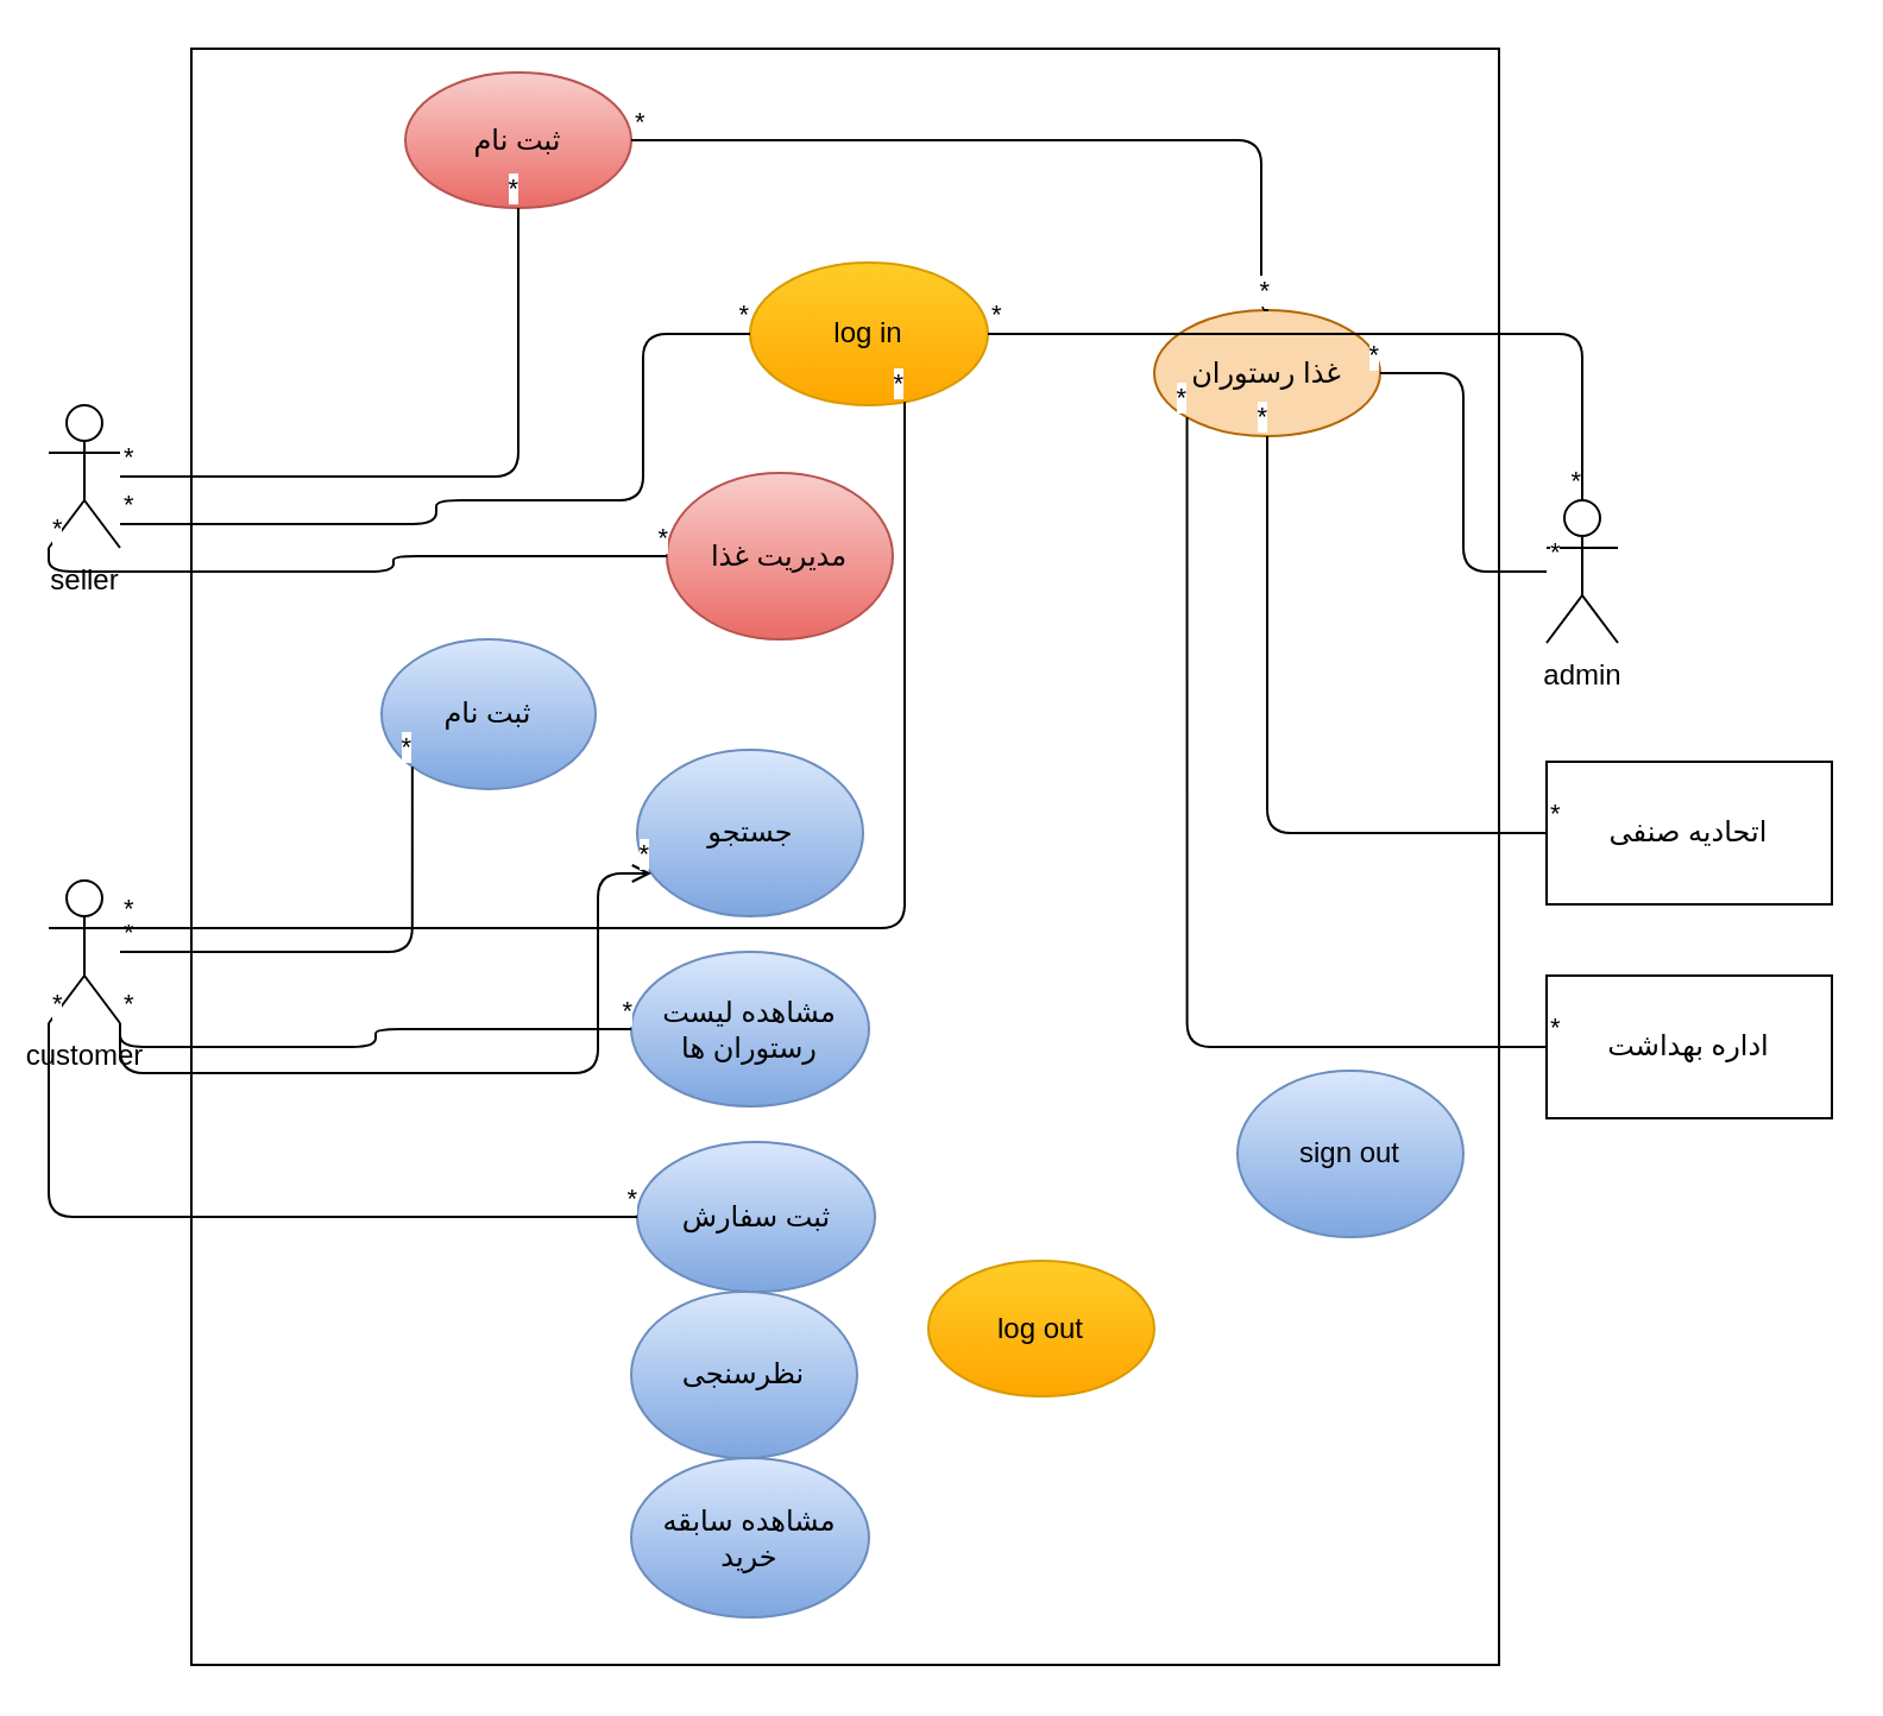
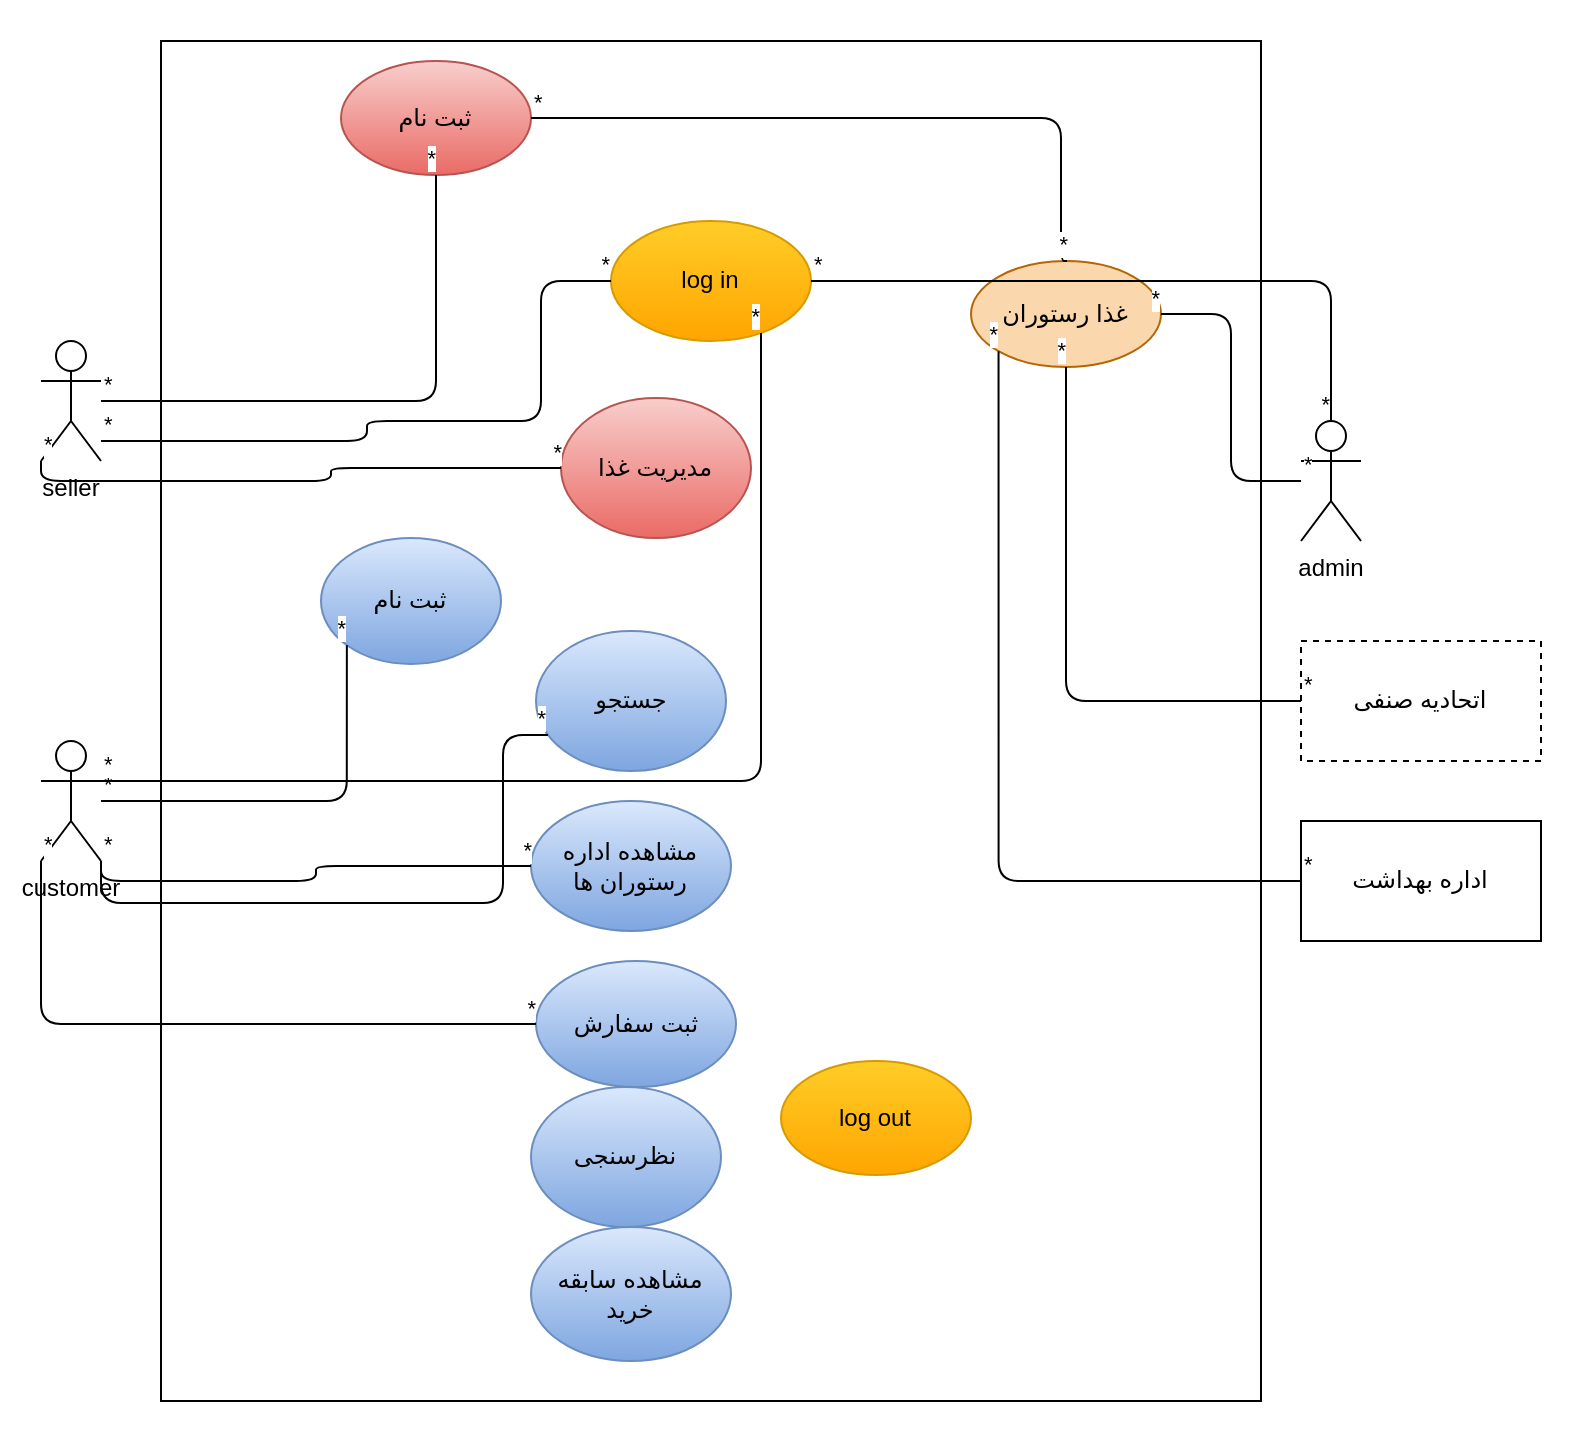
  <mxCell id="0" />
  <mxCell id="1" parent="0" />
  <mxCell id="2" value="" style="rounded=0;whiteSpace=wrap;html=1;" parent="1" vertex="1"><mxGeometry x="80" y="20" width="550" height="680" as="geometry" /></mxCell>
  <mxCell id="3" value="customer" style="shape=umlActor;verticalLabelPosition=bottom;verticalAlign=top;html=1;outlineConnect=0;" parent="1" vertex="1"><mxGeometry x="20" y="370" width="30" height="60" as="geometry" /></mxCell>
  <mxCell id="4" value="ثبت نام" style="ellipse;whiteSpace=wrap;html=1;fillColor=#dae8fc;strokeColor=#6c8ebf;gradientColor=#7ea6e0;" parent="1" vertex="1"><mxGeometry x="160" y="268.5" width="90" height="63" as="geometry" /></mxCell>
  <mxCell id="5" value="seller" style="shape=umlActor;verticalLabelPosition=bottom;verticalAlign=top;html=1;outlineConnect=0;" parent="1" vertex="1"><mxGeometry x="20" y="170" width="30" height="60" as="geometry" /></mxCell>
  <mxCell id="6" value="admin" style="shape=umlActor;verticalLabelPosition=bottom;verticalAlign=top;html=1;outlineConnect=0;" parent="1" vertex="1"><mxGeometry x="650" y="210" width="30" height="60" as="geometry" /></mxCell>
- <mxCell id="7" value="log in" style="ellipse;whiteSpace=wrap;html=1;fillColor=#ffcd28;strokeColor=#d79b00;gradientColor=#ffa500;" parent="1" vertex="1"><mxGeometry x="315" y="110" width="100" height="60" as="geometry" /></mxCell>
+ <mxCell id="7" value="log in" style="ellipse;whiteSpace=wrap;html=1;fillColor=#ffcd28;strokeColor=#d79b00;gradientColor=#ffa500;" parent="1" vertex="1"><mxGeometry x="305" y="110" width="100" height="60" as="geometry" /></mxCell>
  <mxCell id="8" value="مشاهده سابقه خرید" style="ellipse;whiteSpace=wrap;html=1;fillColor=#dae8fc;strokeColor=#6c8ebf;gradientColor=#7ea6e0;" parent="1" vertex="1"><mxGeometry x="265" y="613" width="100" height="67" as="geometry" /></mxCell>
- <mxCell id="9" value="اتحادیه صنفی" style="rounded=0;whiteSpace=wrap;html=1;" parent="1" vertex="1"><mxGeometry x="650" y="320" width="120" height="60" as="geometry" /></mxCell>
+ <mxCell id="9" value="اتحادیه صنفی" style="rounded=0;whiteSpace=wrap;html=1;dashed=1;" parent="1" vertex="1"><mxGeometry x="650" y="320" width="120" height="60" as="geometry" /></mxCell>
  <mxCell id="10" value="اداره بهداشت" style="rounded=0;whiteSpace=wrap;html=1;" parent="1" vertex="1"><mxGeometry x="650" y="410" width="120" height="60" as="geometry" /></mxCell>
- <mxCell id="11" value="مشاهده لیست رستوران ها" style="ellipse;whiteSpace=wrap;html=1;fillColor=#dae8fc;strokeColor=#6c8ebf;gradientColor=#7ea6e0;" parent="1" vertex="1"><mxGeometry x="265" y="400" width="100" height="65" as="geometry" /></mxCell>
+ <mxCell id="11" value="مشاهده اداره رستوران ها" style="ellipse;whiteSpace=wrap;html=1;fillColor=#dae8fc;strokeColor=#6c8ebf;gradientColor=#7ea6e0;" parent="1" vertex="1"><mxGeometry x="265" y="400" width="100" height="65" as="geometry" /></mxCell>
  <mxCell id="12" style="edgeStyle=orthogonalEdgeStyle;rounded=0;orthogonalLoop=1;jettySize=auto;html=1;exitX=0.5;exitY=1;exitDx=0;exitDy=0;" parent="1" source="11" target="11" edge="1"><mxGeometry relative="1" as="geometry" /></mxCell>
  <mxCell id="13" value="ثبت سفارش" style="ellipse;whiteSpace=wrap;html=1;fillColor=#dae8fc;strokeColor=#6c8ebf;gradientColor=#7ea6e0;" parent="1" vertex="1"><mxGeometry x="267.5" y="480" width="100" height="63" as="geometry" /></mxCell>
  <mxCell id="14" value="نظرسنجی" style="ellipse;whiteSpace=wrap;html=1;fillColor=#dae8fc;strokeColor=#6c8ebf;gradientColor=#7ea6e0;" parent="1" vertex="1"><mxGeometry x="265" y="543" width="95" height="70" as="geometry" /></mxCell>
- <mxCell id="15" value="sign out" style="ellipse;whiteSpace=wrap;html=1;fillColor=#dae8fc;strokeColor=#6c8ebf;gradientColor=#7ea6e0;" parent="1" vertex="1"><mxGeometry x="520" y="450" width="95" height="70" as="geometry" /></mxCell>
  <mxCell id="16" value="جستجو" style="ellipse;whiteSpace=wrap;html=1;fillColor=#dae8fc;strokeColor=#6c8ebf;gradientColor=#7ea6e0;" parent="1" vertex="1"><mxGeometry x="267.5" y="315" width="95" height="70" as="geometry" /></mxCell>
  <mxCell id="17" value="مدیریت غذا" style="ellipse;whiteSpace=wrap;html=1;fillColor=#f8cecc;strokeColor=#b85450;gradientColor=#ea6b66;" parent="1" vertex="1"><mxGeometry x="280" y="198.5" width="95" height="70" as="geometry" /></mxCell>
  <mxCell id="18" value="ثبت نام" style="ellipse;whiteSpace=wrap;html=1;fillColor=#f8cecc;strokeColor=#b85450;gradientColor=#ea6b66;" parent="1" vertex="1"><mxGeometry x="170" y="30" width="95" height="57" as="geometry" /></mxCell>
  <mxCell id="19" value="غذا رستوران" style="ellipse;whiteSpace=wrap;html=1;fillColor=#fad7ac;strokeColor=#b46504;" parent="1" vertex="1"><mxGeometry x="485" y="130" width="95" height="53" as="geometry" /></mxCell>
  <mxCell id="20" value="log out" style="ellipse;whiteSpace=wrap;html=1;fillColor=#ffcd28;strokeColor=#d79b00;gradientColor=#ffa500;" parent="1" vertex="1"><mxGeometry x="390" y="530" width="95" height="57" as="geometry" /></mxCell>
  <mxCell id="21" value="" style="endArrow=none;html=1;edgeStyle=orthogonalEdgeStyle;" parent="1" source="5" target="18" edge="1"><mxGeometry relative="1" as="geometry"><mxPoint x="50" y="210" as="sourcePoint" /><mxPoint x="210" y="210" as="targetPoint" /></mxGeometry></mxCell>
  <mxCell id="22" value="*" style="edgeLabel;resizable=0;html=1;align=left;verticalAlign=bottom;" parent="21" connectable="0" vertex="1"><mxGeometry x="-1" relative="1" as="geometry" /></mxCell>
  <mxCell id="23" value="*" style="edgeLabel;resizable=0;html=1;align=right;verticalAlign=bottom;" parent="21" connectable="0" vertex="1"><mxGeometry x="1" relative="1" as="geometry" /></mxCell>
  <mxCell id="24" value="" style="endArrow=none;html=1;edgeStyle=orthogonalEdgeStyle;entryX=0;entryY=1;entryDx=0;entryDy=0;" parent="1" source="3" target="4" edge="1"><mxGeometry relative="1" as="geometry"><mxPoint x="50" y="410" as="sourcePoint" /><mxPoint x="210" y="410" as="targetPoint" /></mxGeometry></mxCell>
  <mxCell id="25" value="*" style="edgeLabel;resizable=0;html=1;align=left;verticalAlign=bottom;" parent="24" connectable="0" vertex="1"><mxGeometry x="-1" relative="1" as="geometry" /></mxCell>
  <mxCell id="26" value="*" style="edgeLabel;resizable=0;html=1;align=right;verticalAlign=bottom;" parent="24" connectable="0" vertex="1"><mxGeometry x="1" relative="1" as="geometry" /></mxCell>
  <mxCell id="27" value="" style="endArrow=none;html=1;edgeStyle=orthogonalEdgeStyle;" parent="1" source="18" edge="1"><mxGeometry relative="1" as="geometry"><mxPoint x="310" y="183" as="sourcePoint" /><mxPoint x="533" y="130" as="targetPoint" /><Array as="points"><mxPoint x="530" y="59" /><mxPoint x="530" y="130" /><mxPoint x="533" y="130" /></Array></mxGeometry></mxCell>
  <mxCell id="28" value="*" style="edgeLabel;resizable=0;html=1;align=left;verticalAlign=bottom;" parent="27" connectable="0" vertex="1"><mxGeometry x="-1" relative="1" as="geometry" /></mxCell>
  <mxCell id="29" value="*" style="edgeLabel;resizable=0;html=1;align=right;verticalAlign=bottom;" parent="27" connectable="0" vertex="1"><mxGeometry x="1" relative="1" as="geometry" /></mxCell>
  <mxCell id="30" value="" style="endArrow=none;html=1;edgeStyle=orthogonalEdgeStyle;entryX=1;entryY=0.5;entryDx=0;entryDy=0;" parent="1" source="6" target="19" edge="1"><mxGeometry relative="1" as="geometry"><mxPoint x="427.5" y="231.5" as="sourcePoint" /><mxPoint x="580" y="210" as="targetPoint" /></mxGeometry></mxCell>
  <mxCell id="31" value="*" style="edgeLabel;resizable=0;html=1;align=left;verticalAlign=bottom;" parent="30" connectable="0" vertex="1"><mxGeometry x="-1" relative="1" as="geometry" /></mxCell>
  <mxCell id="32" value="*" style="edgeLabel;resizable=0;html=1;align=right;verticalAlign=bottom;" parent="30" connectable="0" vertex="1"><mxGeometry x="1" relative="1" as="geometry" /></mxCell>
  <mxCell id="33" value="" style="endArrow=none;html=1;edgeStyle=orthogonalEdgeStyle;entryX=0.5;entryY=1;entryDx=0;entryDy=0;" parent="1" source="9" target="19" edge="1"><mxGeometry relative="1" as="geometry"><mxPoint x="415" y="251.5" as="sourcePoint" /><mxPoint x="567.5" y="230" as="targetPoint" /></mxGeometry></mxCell>
  <mxCell id="34" value="*" style="edgeLabel;resizable=0;html=1;align=left;verticalAlign=bottom;" parent="33" connectable="0" vertex="1"><mxGeometry x="-1" relative="1" as="geometry" /></mxCell>
  <mxCell id="35" value="*" style="edgeLabel;resizable=0;html=1;align=right;verticalAlign=bottom;" parent="33" connectable="0" vertex="1"><mxGeometry x="1" relative="1" as="geometry" /></mxCell>
  <mxCell id="36" value="" style="endArrow=none;html=1;edgeStyle=orthogonalEdgeStyle;entryX=0;entryY=1;entryDx=0;entryDy=0;exitX=0;exitY=0.5;exitDx=0;exitDy=0;" parent="1" source="10" target="19" edge="1"><mxGeometry relative="1" as="geometry"><mxPoint x="370" y="231.5" as="sourcePoint" /><mxPoint x="522.5" y="210" as="targetPoint" /></mxGeometry></mxCell>
  <mxCell id="37" value="*" style="edgeLabel;resizable=0;html=1;align=left;verticalAlign=bottom;" parent="36" connectable="0" vertex="1"><mxGeometry x="-1" relative="1" as="geometry" /></mxCell>
  <mxCell id="38" value="*" style="edgeLabel;resizable=0;html=1;align=right;verticalAlign=bottom;" parent="36" connectable="0" vertex="1"><mxGeometry x="1" relative="1" as="geometry" /></mxCell>
  <mxCell id="39" value="" style="endArrow=none;html=1;edgeStyle=orthogonalEdgeStyle;" parent="1" source="7" target="6" edge="1"><mxGeometry relative="1" as="geometry"><mxPoint x="440" y="280.75" as="sourcePoint" /><mxPoint x="592.5" y="259.25" as="targetPoint" /></mxGeometry></mxCell>
  <mxCell id="40" value="*" style="edgeLabel;resizable=0;html=1;align=left;verticalAlign=bottom;" parent="39" connectable="0" vertex="1"><mxGeometry x="-1" relative="1" as="geometry" /></mxCell>
  <mxCell id="41" value="*" style="edgeLabel;resizable=0;html=1;align=right;verticalAlign=bottom;" parent="39" connectable="0" vertex="1"><mxGeometry x="1" relative="1" as="geometry" /></mxCell>
  <mxCell id="42" value="" style="endArrow=none;html=1;edgeStyle=orthogonalEdgeStyle;entryX=0;entryY=0.5;entryDx=0;entryDy=0;" parent="1" source="5" target="7" edge="1"><mxGeometry relative="1" as="geometry"><mxPoint x="92.5" y="130" as="sourcePoint" /><mxPoint x="245" y="108.5" as="targetPoint" /><Array as="points"><mxPoint x="183" y="220" /><mxPoint x="183" y="210" /><mxPoint x="270" y="210" /><mxPoint x="270" y="140" /></Array></mxGeometry></mxCell>
  <mxCell id="43" value="*" style="edgeLabel;resizable=0;html=1;align=left;verticalAlign=bottom;" parent="42" connectable="0" vertex="1"><mxGeometry x="-1" relative="1" as="geometry" /></mxCell>
  <mxCell id="44" value="*" style="edgeLabel;resizable=0;html=1;align=right;verticalAlign=bottom;" parent="42" connectable="0" vertex="1"><mxGeometry x="1" relative="1" as="geometry" /></mxCell>
  <mxCell id="45" value="" style="endArrow=none;html=1;edgeStyle=orthogonalEdgeStyle;" parent="1" source="3" target="7" edge="1"><mxGeometry relative="1" as="geometry"><mxPoint x="240" y="251.5" as="sourcePoint" /><mxPoint x="392.5" y="230" as="targetPoint" /><Array as="points"><mxPoint x="380" y="390" /></Array></mxGeometry></mxCell>
  <mxCell id="46" value="*" style="edgeLabel;resizable=0;html=1;align=left;verticalAlign=bottom;" parent="45" connectable="0" vertex="1"><mxGeometry x="-1" relative="1" as="geometry" /></mxCell>
  <mxCell id="47" value="*" style="edgeLabel;resizable=0;html=1;align=right;verticalAlign=bottom;" parent="45" connectable="0" vertex="1"><mxGeometry x="1" relative="1" as="geometry" /></mxCell>
- <mxCell id="48" value="" style="endArrow=open;html=1;edgeStyle=orthogonalEdgeStyle;exitX=1;exitY=1;exitDx=0;exitDy=0;exitPerimeter=0;" parent="1" source="3" target="16" edge="1"><mxGeometry relative="1" as="geometry"><mxPoint x="97.5" y="450.75" as="sourcePoint" /><mxPoint x="250" y="429.25" as="targetPoint" /><Array as="points"><mxPoint x="50" y="451" /><mxPoint x="251" y="451" /><mxPoint x="251" y="367" /></Array></mxGeometry></mxCell>
+ <mxCell id="48" value="" style="endArrow=none;html=1;edgeStyle=orthogonalEdgeStyle;exitX=1;exitY=1;exitDx=0;exitDy=0;exitPerimeter=0;" parent="1" source="3" target="16" edge="1"><mxGeometry relative="1" as="geometry"><mxPoint x="97.5" y="450.75" as="sourcePoint" /><mxPoint x="250" y="429.25" as="targetPoint" /><Array as="points"><mxPoint x="50" y="451" /><mxPoint x="251" y="451" /><mxPoint x="251" y="367" /></Array></mxGeometry></mxCell>
  <mxCell id="49" value="*" style="edgeLabel;resizable=0;html=1;align=left;verticalAlign=bottom;" parent="48" connectable="0" vertex="1"><mxGeometry x="-1" relative="1" as="geometry" /></mxCell>
  <mxCell id="50" value="*" style="edgeLabel;resizable=0;html=1;align=right;verticalAlign=bottom;" parent="48" connectable="0" vertex="1"><mxGeometry x="1" relative="1" as="geometry" /></mxCell>
  <mxCell id="51" value="" style="endArrow=none;html=1;edgeStyle=orthogonalEdgeStyle;entryX=0;entryY=0.5;entryDx=0;entryDy=0;exitX=1;exitY=1;exitDx=0;exitDy=0;exitPerimeter=0;" parent="1" source="3" target="11" edge="1"><mxGeometry relative="1" as="geometry"><mxPoint x="128.75" y="480.5" as="sourcePoint" /><mxPoint x="281.25" y="459" as="targetPoint" /></mxGeometry></mxCell>
  <mxCell id="52" value="*" style="edgeLabel;resizable=0;html=1;align=left;verticalAlign=bottom;" parent="51" connectable="0" vertex="1"><mxGeometry x="-1" relative="1" as="geometry" /></mxCell>
  <mxCell id="53" value="*" style="edgeLabel;resizable=0;html=1;align=right;verticalAlign=bottom;" parent="51" connectable="0" vertex="1"><mxGeometry x="1" relative="1" as="geometry" /></mxCell>
  <mxCell id="54" value="" style="endArrow=none;html=1;edgeStyle=orthogonalEdgeStyle;entryX=0;entryY=0.5;entryDx=0;entryDy=0;exitX=0;exitY=1;exitDx=0;exitDy=0;exitPerimeter=0;" parent="1" source="5" target="17" edge="1"><mxGeometry relative="1" as="geometry"><mxPoint x="110" y="260" as="sourcePoint" /><mxPoint x="262.5" y="238.5" as="targetPoint" /></mxGeometry></mxCell>
  <mxCell id="55" value="*" style="edgeLabel;resizable=0;html=1;align=left;verticalAlign=bottom;" parent="54" connectable="0" vertex="1"><mxGeometry x="-1" relative="1" as="geometry" /></mxCell>
  <mxCell id="56" value="*" style="edgeLabel;resizable=0;html=1;align=right;verticalAlign=bottom;" parent="54" connectable="0" vertex="1"><mxGeometry x="1" relative="1" as="geometry" /></mxCell>
  <mxCell id="57" value="" style="endArrow=none;html=1;edgeStyle=orthogonalEdgeStyle;entryX=0;entryY=0.5;entryDx=0;entryDy=0;exitX=0;exitY=1;exitDx=0;exitDy=0;exitPerimeter=0;" parent="1" source="3" target="13" edge="1"><mxGeometry relative="1" as="geometry"><mxPoint x="20" y="480" as="sourcePoint" /><mxPoint x="250" y="520" as="targetPoint" /></mxGeometry></mxCell>
  <mxCell id="58" value="*" style="edgeLabel;resizable=0;html=1;align=left;verticalAlign=bottom;" parent="57" connectable="0" vertex="1"><mxGeometry x="-1" relative="1" as="geometry" /></mxCell>
  <mxCell id="59" value="*" style="edgeLabel;resizable=0;html=1;align=right;verticalAlign=bottom;" parent="57" connectable="0" vertex="1"><mxGeometry x="1" relative="1" as="geometry" /></mxCell>
